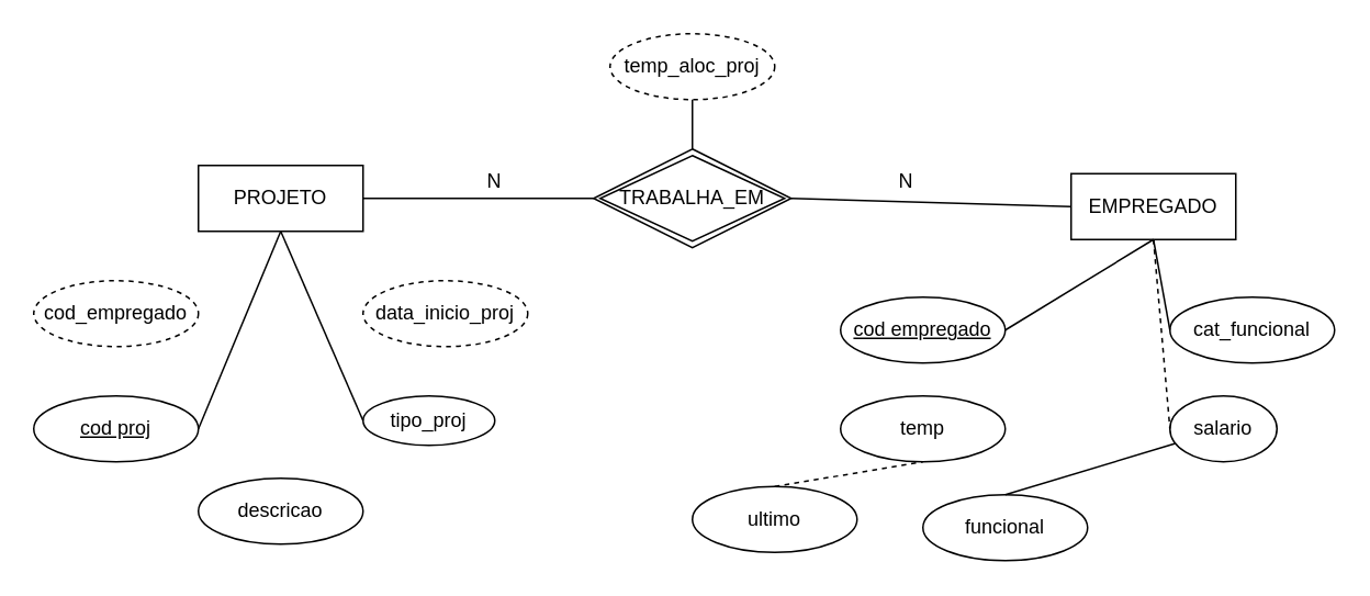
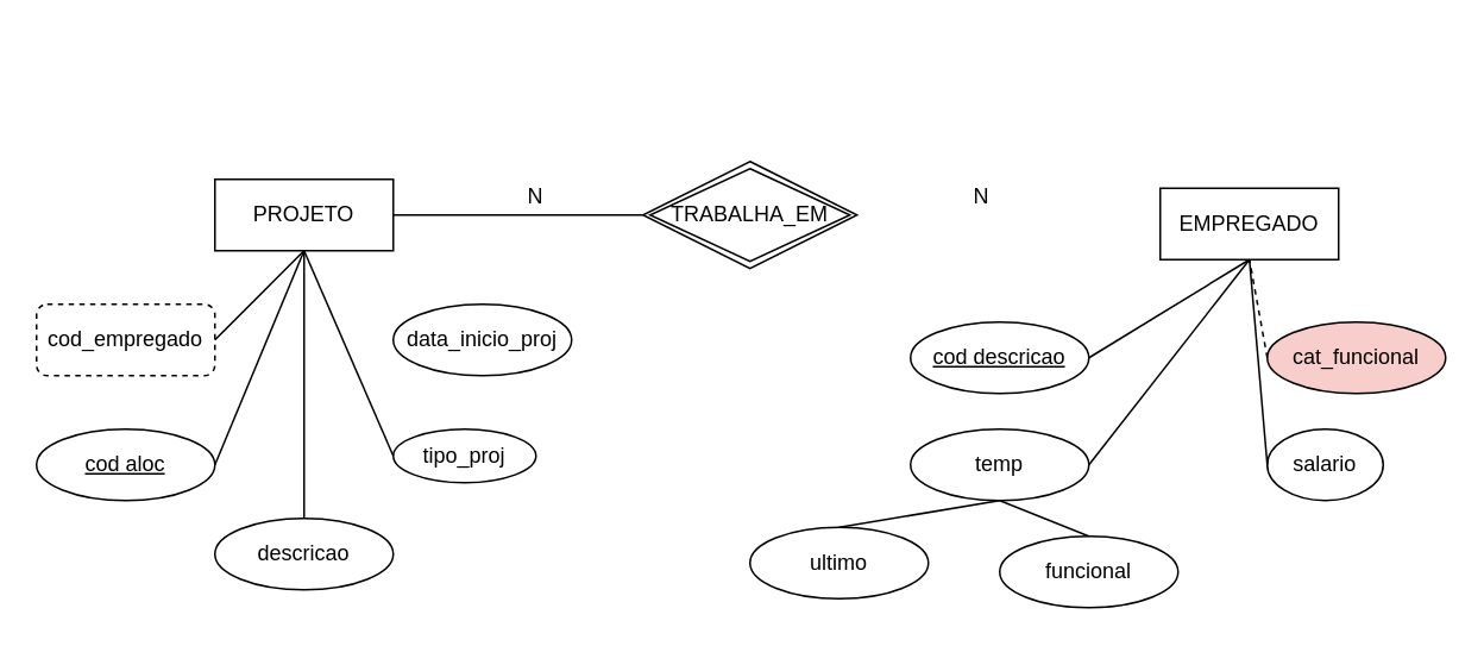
  <mxCell id="0" />
  <mxCell id="1" parent="0" />
  <mxCell id="2" value="PROJETO" style="whiteSpace=wrap;html=1;align=center;" parent="1" vertex="1"><mxGeometry x="120" y="100" width="100" height="40" as="geometry" /></mxCell>
- <mxCell id="3" value="cod_empregado" style="ellipse;whiteSpace=wrap;html=1;align=center;dashed=1;" parent="1" vertex="1"><mxGeometry x="20" y="170" width="100" height="40" as="geometry" /></mxCell>
- <mxCell id="4" value="data_inicio_proj" style="ellipse;whiteSpace=wrap;html=1;align=center;dashed=1;" parent="1" vertex="1"><mxGeometry x="220" y="170" width="100" height="40" as="geometry" /></mxCell>
+ <mxCell id="3" value="cod_empregado" style="whiteSpace=wrap;html=1;align=center;dashed=1;rounded=1;" parent="1" vertex="1"><mxGeometry x="20" y="170" width="100" height="40" as="geometry" /></mxCell>
+ <mxCell id="4" value="data_inicio_proj" style="ellipse;whiteSpace=wrap;html=1;align=center;" parent="1" vertex="1"><mxGeometry x="220" y="170" width="100" height="40" as="geometry" /></mxCell>
  <mxCell id="5" value="tipo_proj" style="ellipse;whiteSpace=wrap;html=1;align=center;" parent="1" vertex="1"><mxGeometry x="220" y="240" width="80" height="30" as="geometry" /></mxCell>
+ <mxCell id="6" value="" style="endArrow=none;html=1;rounded=0;exitX=1;exitY=0.5;exitDx=0;exitDy=0;entryX=0.5;entryY=1;entryDx=0;entryDy=0;" parent="1" source="3" target="2" edge="1"><mxGeometry relative="1" as="geometry"><mxPoint x="110" y="200" as="sourcePoint" /><mxPoint x="270" y="200" as="targetPoint" /></mxGeometry></mxCell>
  <mxCell id="7" value="" style="endArrow=none;html=1;rounded=0;exitX=1;exitY=0.5;exitDx=0;exitDy=0;entryX=0.5;entryY=1;entryDx=0;entryDy=0;" parent="1" source="10" target="2" edge="1"><mxGeometry relative="1" as="geometry"><mxPoint x="120" y="260" as="sourcePoint" /><mxPoint x="270" y="200" as="targetPoint" /></mxGeometry></mxCell>
  <mxCell id="8" value="" style="endArrow=none;html=1;rounded=0;exitX=0;exitY=0.5;exitDx=0;exitDy=0;entryX=0.5;entryY=1;entryDx=0;entryDy=0;" parent="1" source="5" target="2" edge="1"><mxGeometry relative="1" as="geometry"><mxPoint x="110" y="200" as="sourcePoint" /><mxPoint x="270" y="200" as="targetPoint" /></mxGeometry></mxCell>
  <mxCell id="9" value="EMPREGADO" style="whiteSpace=wrap;html=1;align=center;" parent="1" vertex="1"><mxGeometry x="650" y="105" width="100" height="40" as="geometry" /></mxCell>
- <mxCell id="10" value="cod proj" style="ellipse;whiteSpace=wrap;html=1;align=center;fontStyle=4;" parent="1" vertex="1"><mxGeometry x="20" y="240" width="100" height="40" as="geometry" /></mxCell>
- <mxCell id="11" value="cod empregado" style="ellipse;whiteSpace=wrap;html=1;align=center;fontStyle=4;" parent="1" vertex="1"><mxGeometry x="510" y="180" width="100" height="40" as="geometry" /></mxCell>
+ <mxCell id="10" value="cod aloc" style="ellipse;whiteSpace=wrap;html=1;align=center;fontStyle=4;" parent="1" vertex="1"><mxGeometry x="20" y="240" width="100" height="40" as="geometry" /></mxCell>
+ <mxCell id="11" value="cod descricao" style="ellipse;whiteSpace=wrap;html=1;align=center;fontStyle=4;" parent="1" vertex="1"><mxGeometry x="510" y="180" width="100" height="40" as="geometry" /></mxCell>
  <mxCell id="12" value="temp" style="ellipse;whiteSpace=wrap;html=1;align=center;" parent="1" vertex="1"><mxGeometry x="510" y="240" width="100" height="40" as="geometry" /></mxCell>
  <mxCell id="13" value="salario" style="ellipse;whiteSpace=wrap;html=1;align=center;" parent="1" vertex="1"><mxGeometry x="710" y="240" width="65" height="40" as="geometry" /></mxCell>
  <mxCell id="14" value="descricao" style="ellipse;whiteSpace=wrap;html=1;align=center;" parent="1" vertex="1"><mxGeometry x="120" y="290" width="100" height="40" as="geometry" /></mxCell>
- <mxCell id="16" value="cat_funcional" style="ellipse;whiteSpace=wrap;html=1;align=center;" parent="1" vertex="1"><mxGeometry x="710" y="180" width="100" height="40" as="geometry" /></mxCell>
+ <mxCell id="15" value="" style="endArrow=none;html=1;rounded=0;exitX=0.5;exitY=0;exitDx=0;exitDy=0;entryX=0.5;entryY=1;entryDx=0;entryDy=0;" parent="1" source="14" target="2" edge="1"><mxGeometry relative="1" as="geometry"><mxPoint x="140" y="260" as="sourcePoint" /><mxPoint x="300" y="260" as="targetPoint" /></mxGeometry></mxCell>
+ <mxCell id="16" value="cat_funcional" style="ellipse;whiteSpace=wrap;html=1;align=center;fillColor=#f8cecc;" parent="1" vertex="1"><mxGeometry x="710" y="180" width="100" height="40" as="geometry" /></mxCell>
  <mxCell id="17" value="" style="endArrow=none;html=1;rounded=0;entryX=1;entryY=0.5;entryDx=0;entryDy=0;exitX=0.5;exitY=1;exitDx=0;exitDy=0;" parent="1" source="9" target="11" edge="1"><mxGeometry relative="1" as="geometry"><mxPoint x="500" y="260" as="sourcePoint" /><mxPoint x="660" y="260" as="targetPoint" /></mxGeometry></mxCell>
- <mxCell id="18" value="" style="endArrow=none;html=1;rounded=0;exitX=0;exitY=0.5;exitDx=0;exitDy=0;entryX=0.5;entryY=1;entryDx=0;entryDy=0;" parent="1" source="16" target="9" edge="1"><mxGeometry relative="1" as="geometry"><mxPoint x="500" y="260" as="sourcePoint" /><mxPoint x="660" y="260" as="targetPoint" /></mxGeometry></mxCell>
- <mxCell id="20" value="" style="endArrow=none;html=1;rounded=0;entryX=0;entryY=0.5;entryDx=0;entryDy=0;exitX=0.5;exitY=1;exitDx=0;exitDy=0;dashed=1;" parent="1" source="9" target="13" edge="1"><mxGeometry relative="1" as="geometry"><mxPoint x="500" y="260" as="sourcePoint" /><mxPoint x="660" y="260" as="targetPoint" /></mxGeometry></mxCell>
+ <mxCell id="18" value="" style="endArrow=none;html=1;rounded=0;exitX=0;exitY=0.5;exitDx=0;exitDy=0;entryX=0.5;entryY=1;entryDx=0;entryDy=0;dashed=1;" parent="1" source="16" target="9" edge="1"><mxGeometry relative="1" as="geometry"><mxPoint x="500" y="260" as="sourcePoint" /><mxPoint x="660" y="260" as="targetPoint" /></mxGeometry></mxCell>
+ <mxCell id="19" value="" style="endArrow=none;html=1;rounded=0;entryX=0.5;entryY=1;entryDx=0;entryDy=0;exitX=1;exitY=0.5;exitDx=0;exitDy=0;" parent="1" source="12" target="9" edge="1"><mxGeometry relative="1" as="geometry"><mxPoint x="610" y="260" as="sourcePoint" /><mxPoint x="660" y="260" as="targetPoint" /></mxGeometry></mxCell>
+ <mxCell id="20" value="" style="endArrow=none;html=1;rounded=0;entryX=0;entryY=0.5;entryDx=0;entryDy=0;exitX=0.5;exitY=1;exitDx=0;exitDy=0;" parent="1" source="9" target="13" edge="1"><mxGeometry relative="1" as="geometry"><mxPoint x="500" y="260" as="sourcePoint" /><mxPoint x="660" y="260" as="targetPoint" /></mxGeometry></mxCell>
  <mxCell id="21" value="TRABALHA_EM" style="shape=rhombus;double=1;perimeter=rhombusPerimeter;whiteSpace=wrap;html=1;align=center;" parent="1" vertex="1"><mxGeometry x="360" y="90" width="120" height="60" as="geometry" /></mxCell>
- <mxCell id="22" value="temp_aloc_proj" style="ellipse;whiteSpace=wrap;html=1;align=center;dashed=1;" parent="1" vertex="1"><mxGeometry x="370" y="20" width="100" height="40" as="geometry" /></mxCell>
- <mxCell id="23" value="" style="endArrow=none;html=1;rounded=0;exitX=0.5;exitY=0;exitDx=0;exitDy=0;entryX=0.5;entryY=1;entryDx=0;entryDy=0;" parent="1" source="21" target="22" edge="1"><mxGeometry relative="1" as="geometry"><mxPoint x="290" y="60" as="sourcePoint" /><mxPoint x="450" y="60" as="targetPoint" /></mxGeometry></mxCell>
  <mxCell id="24" value="" style="endArrow=none;html=1;rounded=0;exitX=1;exitY=0.5;exitDx=0;exitDy=0;entryX=0;entryY=0.5;entryDx=0;entryDy=0;" parent="1" source="2" target="21" edge="1"><mxGeometry relative="1" as="geometry"><mxPoint x="290" y="60" as="sourcePoint" /><mxPoint x="450" y="60" as="targetPoint" /></mxGeometry></mxCell>
- <mxCell id="25" value="" style="endArrow=none;html=1;rounded=0;exitX=1;exitY=0.5;exitDx=0;exitDy=0;entryX=0;entryY=0.5;entryDx=0;entryDy=0;" parent="1" source="21" target="9" edge="1"><mxGeometry relative="1" as="geometry"><mxPoint x="290" y="60" as="sourcePoint" /><mxPoint x="450" y="60" as="targetPoint" /></mxGeometry></mxCell>
  <mxCell id="26" value="N" style="text;html=1;strokeColor=none;fillColor=none;align=center;verticalAlign=middle;whiteSpace=wrap;rounded=0;" parent="1" vertex="1"><mxGeometry x="280" y="100" width="40" height="20" as="geometry" /></mxCell>
  <mxCell id="27" value="N" style="text;html=1;strokeColor=none;fillColor=none;align=center;verticalAlign=middle;whiteSpace=wrap;rounded=0;" parent="1" vertex="1"><mxGeometry x="530" y="100" width="40" height="20" as="geometry" /></mxCell>
  <mxCell id="28" value="ultimo" style="ellipse;whiteSpace=wrap;html=1;align=center;" vertex="1" parent="1"><mxGeometry x="420" y="295" width="100" height="40" as="geometry" /></mxCell>
  <mxCell id="29" value="funcional" style="ellipse;whiteSpace=wrap;html=1;align=center;" vertex="1" parent="1"><mxGeometry x="560" y="300" width="100" height="40" as="geometry" /></mxCell>
- <mxCell id="30" value="" style="endArrow=none;html=1;rounded=0;exitX=0.5;exitY=0;exitDx=0;exitDy=0;entryX=0.5;entryY=1;entryDx=0;entryDy=0;dashed=1;" edge="1" parent="1" source="28" target="12"><mxGeometry relative="1" as="geometry"><mxPoint x="470" y="290" as="sourcePoint" /><mxPoint x="630" y="290" as="targetPoint" /></mxGeometry></mxCell>
- <mxCell id="31" value="" style="endArrow=none;html=1;rounded=0;exitX=0.5;exitY=0;exitDx=0;exitDy=0;" edge="1" parent="1" source="29" target="13"><mxGeometry relative="1" as="geometry"><mxPoint x="470" y="290" as="sourcePoint" /><mxPoint x="630" y="290" as="targetPoint" /></mxGeometry></mxCell>
+ <mxCell id="30" value="" style="endArrow=none;html=1;rounded=0;exitX=0.5;exitY=0;exitDx=0;exitDy=0;entryX=0.5;entryY=1;entryDx=0;entryDy=0;" edge="1" parent="1" source="28" target="12"><mxGeometry relative="1" as="geometry"><mxPoint x="470" y="290" as="sourcePoint" /><mxPoint x="630" y="290" as="targetPoint" /></mxGeometry></mxCell>
+ <mxCell id="31" value="" style="endArrow=none;html=1;rounded=0;exitX=0.5;exitY=0;exitDx=0;exitDy=0;entryX=0.5;entryY=1;entryDx=0;entryDy=0;" edge="1" parent="1" source="29" target="12"><mxGeometry relative="1" as="geometry"><mxPoint x="470" y="290" as="sourcePoint" /><mxPoint x="630" y="290" as="targetPoint" /></mxGeometry></mxCell>
